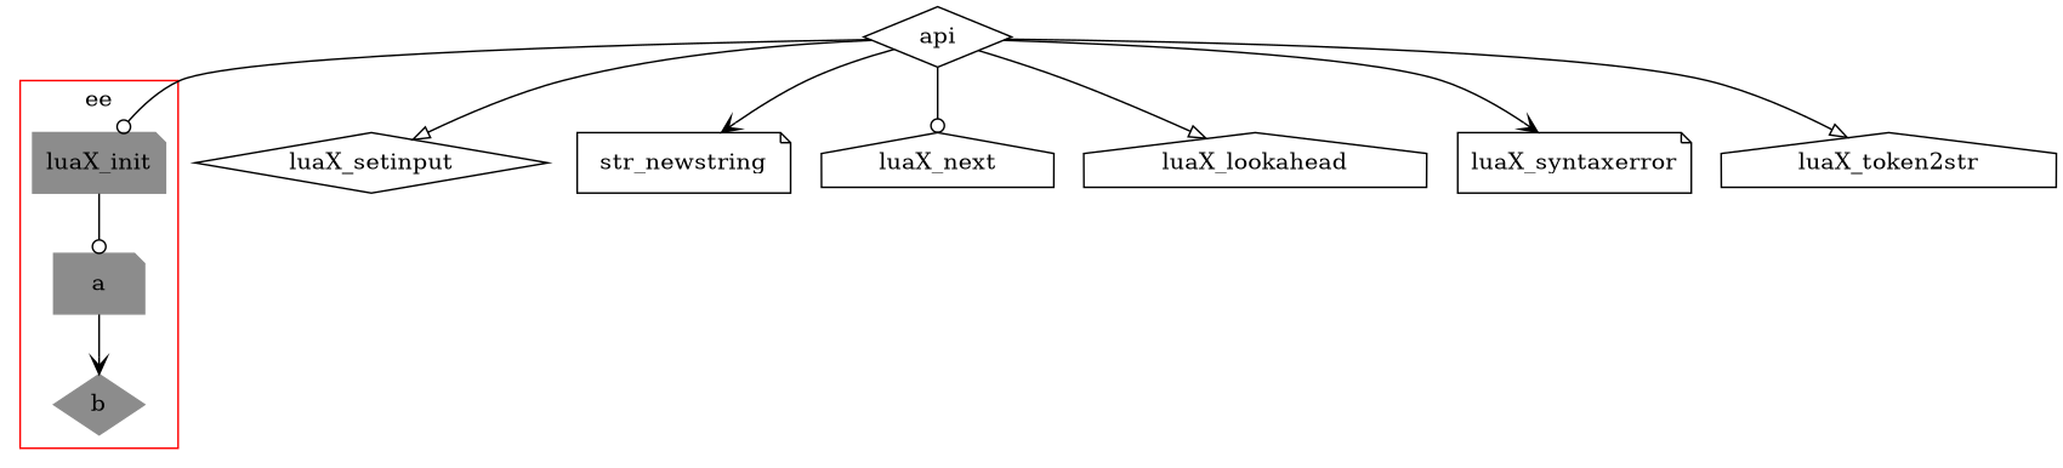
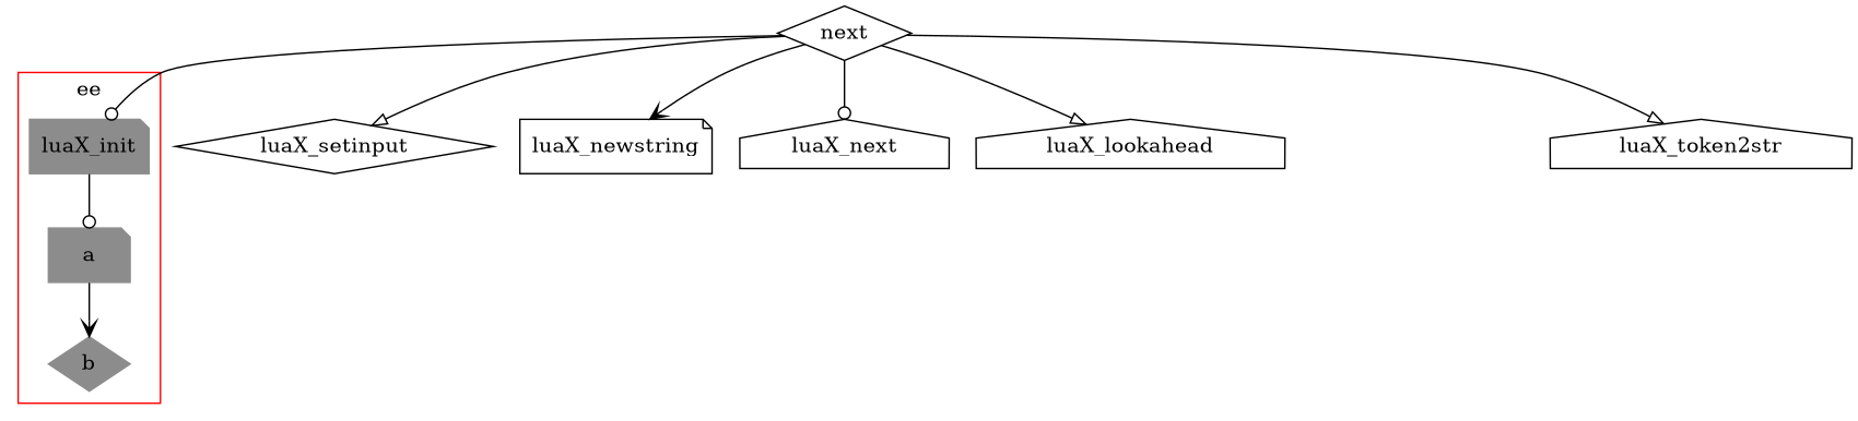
  digraph {
    labeljust=c
    node [shape=note]
    edge [arrowhead=odot]
    luaX_init [color=gray55 style=filled]
    a [color=gray55 style=filled]
    b [color=gray55 shape=diamond style=filled]
-   api [shape=diamond]
+   api [shape=diamond label=next]
    luaX_setinput [shape=diamond]
-   luaX_newstring [label=str_newstring]
+   luaX_newstring
    luaX_next [shape=house]
    luaX_lookahead [shape=house]
-   luaX_syntaxerror
    luaX_token2str [shape=house]
    subgraph cluster_1 {
      color=red
      label=ee
      labelloc=t
      luaX_init
      a
      b
    }
    luaX_init -> a
    a -> b [arrowhead=vee]
    api -> luaX_init
    api -> luaX_setinput [arrowhead=onormal]
    api -> luaX_newstring [arrowhead=vee]
    api -> luaX_next
    api -> luaX_lookahead [arrowhead=onormal]
-   api -> luaX_syntaxerror [arrowhead=vee]
    api -> luaX_token2str [arrowhead=onormal]
  }
